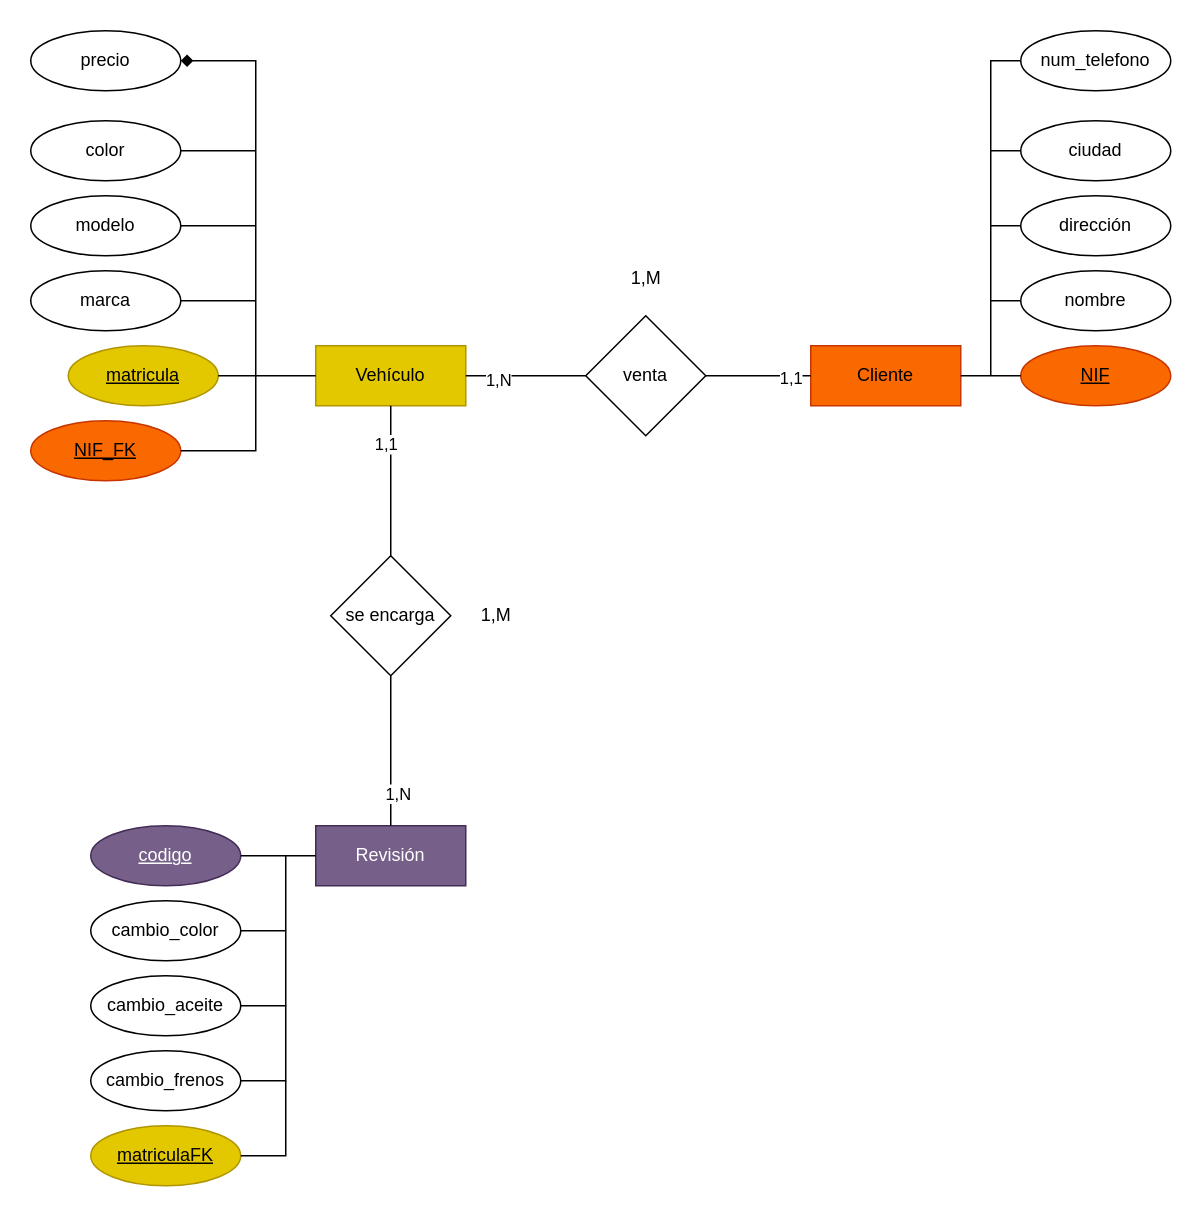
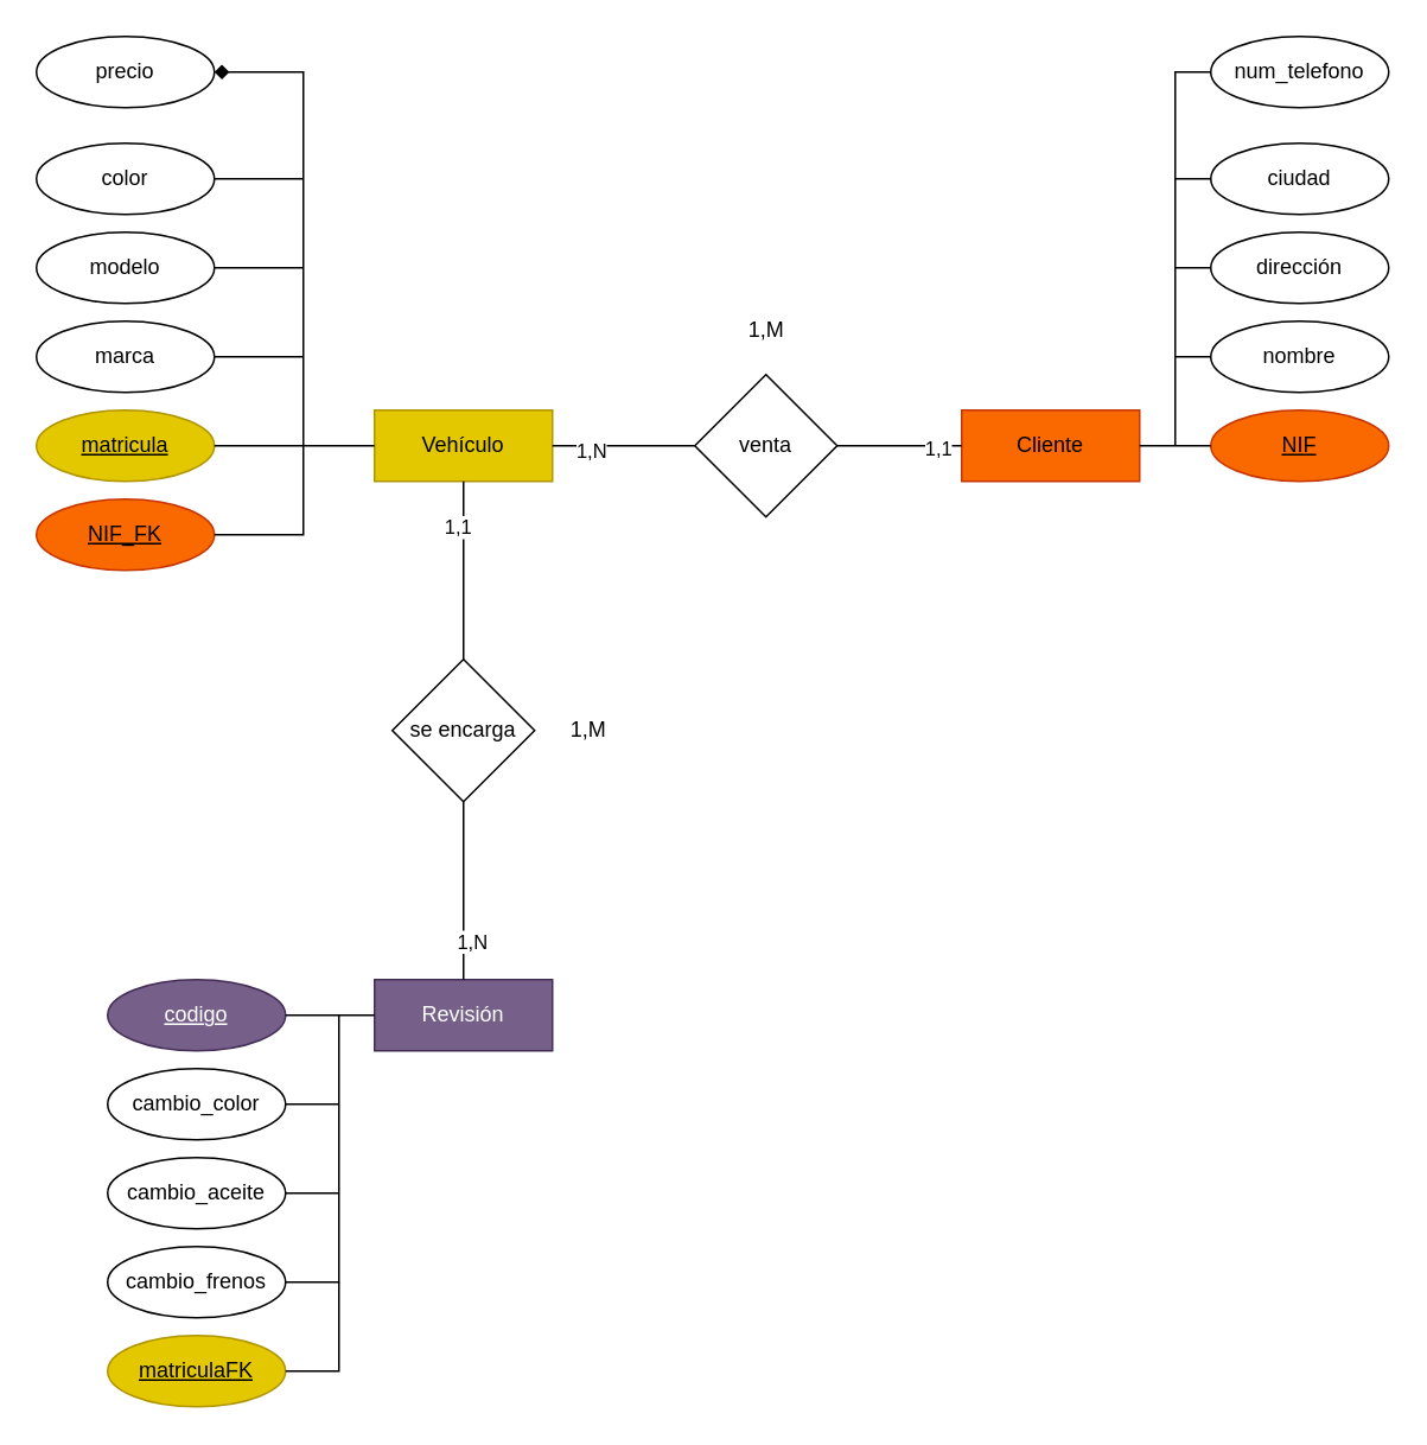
  <mxCell id="0" />
  <mxCell id="1" parent="0" />
  <mxCell id="2" value="Vehículo" style="whiteSpace=wrap;html=1;align=center;fillColor=#e3c800;fontColor=#000000;strokeColor=#B09500;" vertex="1" parent="1"><mxGeometry x="210" y="230" width="100" height="40" as="geometry" /></mxCell>
  <mxCell id="3" value="marca" style="ellipse;whiteSpace=wrap;html=1;align=center;" vertex="1" parent="1"><mxGeometry x="20" y="180" width="100" height="40" as="geometry" /></mxCell>
- <mxCell id="4" value="matricula" style="ellipse;whiteSpace=wrap;html=1;align=center;fontStyle=4;fillColor=#e3c800;fontColor=#000000;strokeColor=#B09500;" vertex="1" parent="1"><mxGeometry x="45" y="230" width="100" height="40" as="geometry" /></mxCell>
+ <mxCell id="4" value="matricula" style="ellipse;whiteSpace=wrap;html=1;align=center;fontStyle=4;fillColor=#e3c800;fontColor=#000000;strokeColor=#B09500;" vertex="1" parent="1"><mxGeometry x="20" y="230" width="100" height="40" as="geometry" /></mxCell>
  <mxCell id="5" value="modelo" style="ellipse;whiteSpace=wrap;html=1;align=center;" vertex="1" parent="1"><mxGeometry x="20" y="130" width="100" height="40" as="geometry" /></mxCell>
  <mxCell id="6" value="" style="endArrow=diamond;html=1;rounded=0;exitX=0;exitY=0.5;exitDx=0;exitDy=0;entryX=1;entryY=0.5;entryDx=0;entryDy=0;" edge="1" parent="1" source="2" target="8"><mxGeometry width="50" height="50" relative="1" as="geometry"><mxPoint x="150" y="270" as="sourcePoint" /><mxPoint x="170" y="250" as="targetPoint" /><Array as="points"><mxPoint x="170" y="250" /><mxPoint x="170" y="40" /></Array></mxGeometry></mxCell>
  <mxCell id="7" value="color" style="ellipse;whiteSpace=wrap;html=1;align=center;" vertex="1" parent="1"><mxGeometry x="20" y="80" width="100" height="40" as="geometry" /></mxCell>
  <mxCell id="8" value="precio" style="ellipse;whiteSpace=wrap;html=1;align=center;" vertex="1" parent="1"><mxGeometry x="20" y="20" width="100" height="40" as="geometry" /></mxCell>
  <mxCell id="9" value="" style="endArrow=none;html=1;rounded=0;exitX=1;exitY=0.5;exitDx=0;exitDy=0;" edge="1" parent="1" source="7"><mxGeometry width="50" height="50" relative="1" as="geometry"><mxPoint x="120" y="150" as="sourcePoint" /><mxPoint x="170" y="100" as="targetPoint" /></mxGeometry></mxCell>
  <mxCell id="10" value="" style="endArrow=none;html=1;rounded=0;exitX=1;exitY=0.5;exitDx=0;exitDy=0;" edge="1" parent="1" source="5"><mxGeometry width="50" height="50" relative="1" as="geometry"><mxPoint x="120" y="200" as="sourcePoint" /><mxPoint x="170" y="150" as="targetPoint" /></mxGeometry></mxCell>
  <mxCell id="11" value="" style="endArrow=none;html=1;rounded=0;exitX=1;exitY=0.5;exitDx=0;exitDy=0;" edge="1" parent="1" source="3"><mxGeometry width="50" height="50" relative="1" as="geometry"><mxPoint x="120" y="250" as="sourcePoint" /><mxPoint x="170" y="200" as="targetPoint" /></mxGeometry></mxCell>
  <mxCell id="12" value="" style="endArrow=none;html=1;rounded=0;" edge="1" parent="1" source="4"><mxGeometry width="50" height="50" relative="1" as="geometry"><mxPoint x="120" y="300" as="sourcePoint" /><mxPoint x="170" y="250" as="targetPoint" /></mxGeometry></mxCell>
  <mxCell id="13" value="Cliente" style="whiteSpace=wrap;html=1;align=center;fillColor=#fa6800;fontColor=#000000;strokeColor=#C73500;" vertex="1" parent="1"><mxGeometry x="540" y="230" width="100" height="40" as="geometry" /></mxCell>
  <mxCell id="14" value="nombre" style="ellipse;whiteSpace=wrap;html=1;align=center;" vertex="1" parent="1"><mxGeometry x="680" y="180" width="100" height="40" as="geometry" /></mxCell>
  <mxCell id="15" value="NIF" style="ellipse;whiteSpace=wrap;html=1;align=center;fontStyle=4;fillColor=#fa6800;fontColor=#000000;strokeColor=#C73500;" vertex="1" parent="1"><mxGeometry x="680" y="230" width="100" height="40" as="geometry" /></mxCell>
  <mxCell id="16" value="dirección" style="ellipse;whiteSpace=wrap;html=1;align=center;" vertex="1" parent="1"><mxGeometry x="680" y="130" width="100" height="40" as="geometry" /></mxCell>
  <mxCell id="17" value="ciudad" style="ellipse;whiteSpace=wrap;html=1;align=center;" vertex="1" parent="1"><mxGeometry x="680" y="80" width="100" height="40" as="geometry" /></mxCell>
  <mxCell id="18" value="num_telefono" style="ellipse;whiteSpace=wrap;html=1;align=center;" vertex="1" parent="1"><mxGeometry x="680" y="20" width="100" height="40" as="geometry" /></mxCell>
  <mxCell id="19" value="" style="endArrow=none;html=1;rounded=0;" edge="1" parent="1"><mxGeometry width="50" height="50" relative="1" as="geometry"><mxPoint x="660" y="150" as="sourcePoint" /><mxPoint x="680" y="150" as="targetPoint" /></mxGeometry></mxCell>
  <mxCell id="20" value="" style="endArrow=none;html=1;rounded=0;" edge="1" parent="1"><mxGeometry width="50" height="50" relative="1" as="geometry"><mxPoint x="660" y="100" as="sourcePoint" /><mxPoint x="680" y="100" as="targetPoint" /></mxGeometry></mxCell>
  <mxCell id="21" value="" style="endArrow=none;html=1;rounded=0;entryX=0;entryY=0.5;entryDx=0;entryDy=0;" edge="1" parent="1" target="18"><mxGeometry width="50" height="50" relative="1" as="geometry"><mxPoint x="660" y="250" as="sourcePoint" /><mxPoint x="660" y="30" as="targetPoint" /><Array as="points"><mxPoint x="660" y="40" /></Array></mxGeometry></mxCell>
  <mxCell id="22" value="" style="endArrow=none;html=1;rounded=0;" edge="1" parent="1" source="13"><mxGeometry width="50" height="50" relative="1" as="geometry"><mxPoint x="630" y="300" as="sourcePoint" /><mxPoint x="680" y="250" as="targetPoint" /></mxGeometry></mxCell>
  <mxCell id="23" value="" style="endArrow=none;html=1;rounded=0;" edge="1" parent="1"><mxGeometry width="50" height="50" relative="1" as="geometry"><mxPoint x="660" y="200" as="sourcePoint" /><mxPoint x="680" y="200" as="targetPoint" /></mxGeometry></mxCell>
  <mxCell id="24" value="Revisión" style="whiteSpace=wrap;html=1;align=center;fillColor=#76608a;fontColor=#ffffff;strokeColor=#432D57;" vertex="1" parent="1"><mxGeometry x="210" y="550" width="100" height="40" as="geometry" /></mxCell>
  <mxCell id="25" value="cambio_color" style="ellipse;whiteSpace=wrap;html=1;align=center;" vertex="1" parent="1"><mxGeometry x="60" y="600" width="100" height="40" as="geometry" /></mxCell>
  <mxCell id="26" value="codigo" style="ellipse;whiteSpace=wrap;html=1;align=center;fontStyle=4;fillColor=#76608a;fontColor=#ffffff;strokeColor=#432D57;" vertex="1" parent="1"><mxGeometry x="60" y="550" width="100" height="40" as="geometry" /></mxCell>
  <mxCell id="27" value="cambio_aceite" style="ellipse;whiteSpace=wrap;html=1;align=center;" vertex="1" parent="1"><mxGeometry x="60" y="650" width="100" height="40" as="geometry" /></mxCell>
  <mxCell id="28" value="cambio_frenos" style="ellipse;whiteSpace=wrap;html=1;align=center;" vertex="1" parent="1"><mxGeometry x="60" y="700" width="100" height="40" as="geometry" /></mxCell>
  <mxCell id="29" value="" style="endArrow=none;html=1;rounded=0;exitX=1;exitY=0.5;exitDx=0;exitDy=0;" edge="1" parent="1" source="26"><mxGeometry width="50" height="50" relative="1" as="geometry"><mxPoint x="160" y="620" as="sourcePoint" /><mxPoint x="210" y="570" as="targetPoint" /></mxGeometry></mxCell>
  <mxCell id="30" value="" style="endArrow=none;html=1;rounded=0;exitX=1;exitY=0.5;exitDx=0;exitDy=0;" edge="1" parent="1" source="28"><mxGeometry width="50" height="50" relative="1" as="geometry"><mxPoint x="140" y="620" as="sourcePoint" /><mxPoint x="190" y="570" as="targetPoint" /><Array as="points"><mxPoint x="190" y="720" /></Array></mxGeometry></mxCell>
  <mxCell id="31" value="" style="endArrow=none;html=1;rounded=0;" edge="1" parent="1" source="25"><mxGeometry width="50" height="50" relative="1" as="geometry"><mxPoint x="140" y="670" as="sourcePoint" /><mxPoint x="190" y="620" as="targetPoint" /></mxGeometry></mxCell>
  <mxCell id="32" value="" style="endArrow=none;html=1;rounded=0;" edge="1" parent="1" source="27"><mxGeometry width="50" height="50" relative="1" as="geometry"><mxPoint x="140" y="720" as="sourcePoint" /><mxPoint x="190" y="670" as="targetPoint" /></mxGeometry></mxCell>
  <mxCell id="33" value="venta" style="rhombus;whiteSpace=wrap;html=1;" vertex="1" parent="1"><mxGeometry x="390" y="210" width="80" height="80" as="geometry" /></mxCell>
  <mxCell id="34" value="" style="endArrow=none;html=1;rounded=0;exitX=1;exitY=0.5;exitDx=0;exitDy=0;" edge="1" parent="1" source="2"><mxGeometry width="50" height="50" relative="1" as="geometry"><mxPoint x="340" y="300" as="sourcePoint" /><mxPoint x="390" y="250" as="targetPoint" /></mxGeometry></mxCell>
  <mxCell id="35" value="1,N" style="edgeLabel;html=1;align=center;verticalAlign=middle;resizable=0;points=[];" vertex="1" connectable="0" parent="34"><mxGeometry x="-0.475" y="-2" relative="1" as="geometry"><mxPoint as="offset" /></mxGeometry></mxCell>
  <mxCell id="36" value="" style="endArrow=none;html=1;rounded=0;exitX=1;exitY=0.5;exitDx=0;exitDy=0;" edge="1" parent="1" source="33"><mxGeometry width="50" height="50" relative="1" as="geometry"><mxPoint x="490" y="300" as="sourcePoint" /><mxPoint x="540" y="250" as="targetPoint" /></mxGeometry></mxCell>
  <mxCell id="37" value="1,1" style="edgeLabel;html=1;align=center;verticalAlign=middle;resizable=0;points=[];" vertex="1" connectable="0" parent="36"><mxGeometry x="0.6" y="-1" relative="1" as="geometry"><mxPoint as="offset" /></mxGeometry></mxCell>
  <mxCell id="38" value="se encarga" style="rhombus;whiteSpace=wrap;html=1;" vertex="1" parent="1"><mxGeometry x="220" y="370" width="80" height="80" as="geometry" /></mxCell>
  <mxCell id="39" value="" style="endArrow=none;html=1;rounded=0;exitX=0.5;exitY=0;exitDx=0;exitDy=0;" edge="1" parent="1" source="38"><mxGeometry width="50" height="50" relative="1" as="geometry"><mxPoint x="210" y="320" as="sourcePoint" /><mxPoint x="260" y="270" as="targetPoint" /></mxGeometry></mxCell>
  <mxCell id="40" value="1,1" style="edgeLabel;html=1;align=center;verticalAlign=middle;resizable=0;points=[];" vertex="1" connectable="0" parent="39"><mxGeometry x="0.5" y="4" relative="1" as="geometry"><mxPoint as="offset" /></mxGeometry></mxCell>
  <mxCell id="41" value="" style="endArrow=none;html=1;rounded=0;" edge="1" parent="1" source="24"><mxGeometry width="50" height="50" relative="1" as="geometry"><mxPoint x="210" y="500" as="sourcePoint" /><mxPoint x="260" y="450" as="targetPoint" /></mxGeometry></mxCell>
  <mxCell id="42" value="1,N" style="edgeLabel;html=1;align=center;verticalAlign=middle;resizable=0;points=[];" vertex="1" connectable="0" parent="41"><mxGeometry x="-0.56" y="-4" relative="1" as="geometry"><mxPoint as="offset" /></mxGeometry></mxCell>
  <mxCell id="43" value="1,M" style="text;html=1;align=center;verticalAlign=middle;resizable=0;points=[];autosize=1;strokeColor=none;fillColor=none;" vertex="1" parent="1"><mxGeometry x="310" y="395" width="40" height="30" as="geometry" /></mxCell>
  <mxCell id="44" value="1,M" style="text;html=1;align=center;verticalAlign=middle;resizable=0;points=[];autosize=1;strokeColor=none;fillColor=none;" vertex="1" parent="1"><mxGeometry x="410" y="170" width="40" height="30" as="geometry" /></mxCell>
  <mxCell id="45" value="matriculaFK" style="ellipse;whiteSpace=wrap;html=1;align=center;fontStyle=4;fillColor=#e3c800;fontColor=#000000;strokeColor=#B09500;" vertex="1" parent="1"><mxGeometry x="60" y="750" width="100" height="40" as="geometry" /></mxCell>
  <mxCell id="46" value="" style="endArrow=none;html=1;rounded=0;exitX=1;exitY=0.5;exitDx=0;exitDy=0;" edge="1" parent="1" source="45"><mxGeometry width="50" height="50" relative="1" as="geometry"><mxPoint x="190" y="770" as="sourcePoint" /><mxPoint x="190" y="720" as="targetPoint" /><Array as="points"><mxPoint x="190" y="770" /></Array></mxGeometry></mxCell>
  <mxCell id="47" value="NIF_FK" style="ellipse;whiteSpace=wrap;html=1;align=center;fontStyle=4;fillColor=#fa6800;fontColor=#000000;strokeColor=#C73500;" vertex="1" parent="1"><mxGeometry x="20" y="280" width="100" height="40" as="geometry" /></mxCell>
  <mxCell id="48" value="" style="endArrow=none;html=1;rounded=0;" edge="1" parent="1"><mxGeometry width="50" height="50" relative="1" as="geometry"><mxPoint x="120" y="300" as="sourcePoint" /><mxPoint x="170" y="250" as="targetPoint" /><Array as="points"><mxPoint x="170" y="300" /></Array></mxGeometry></mxCell>
